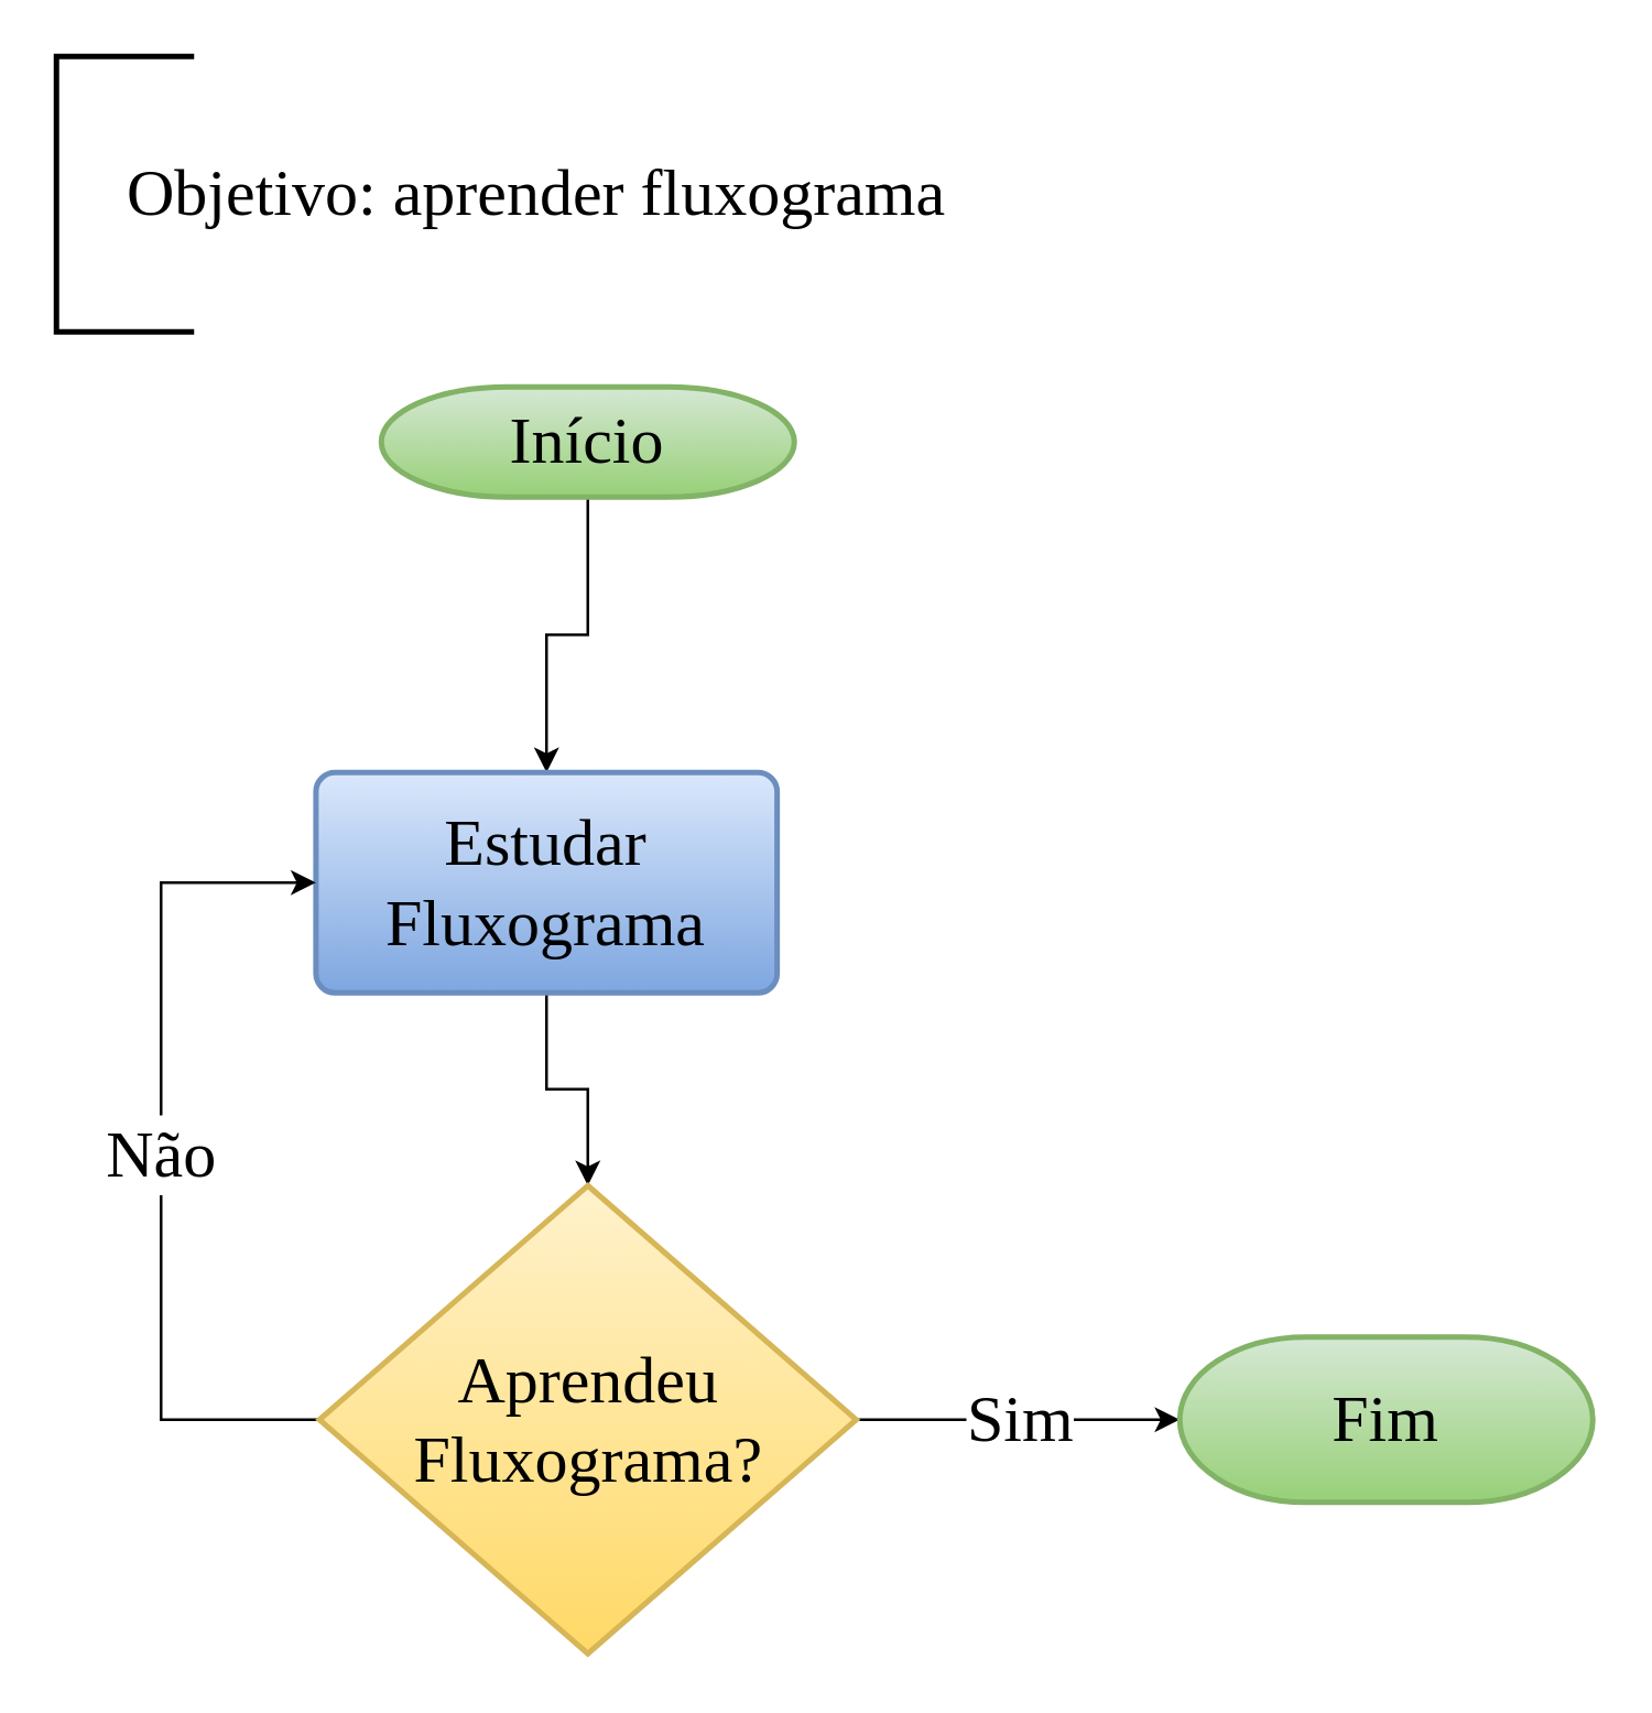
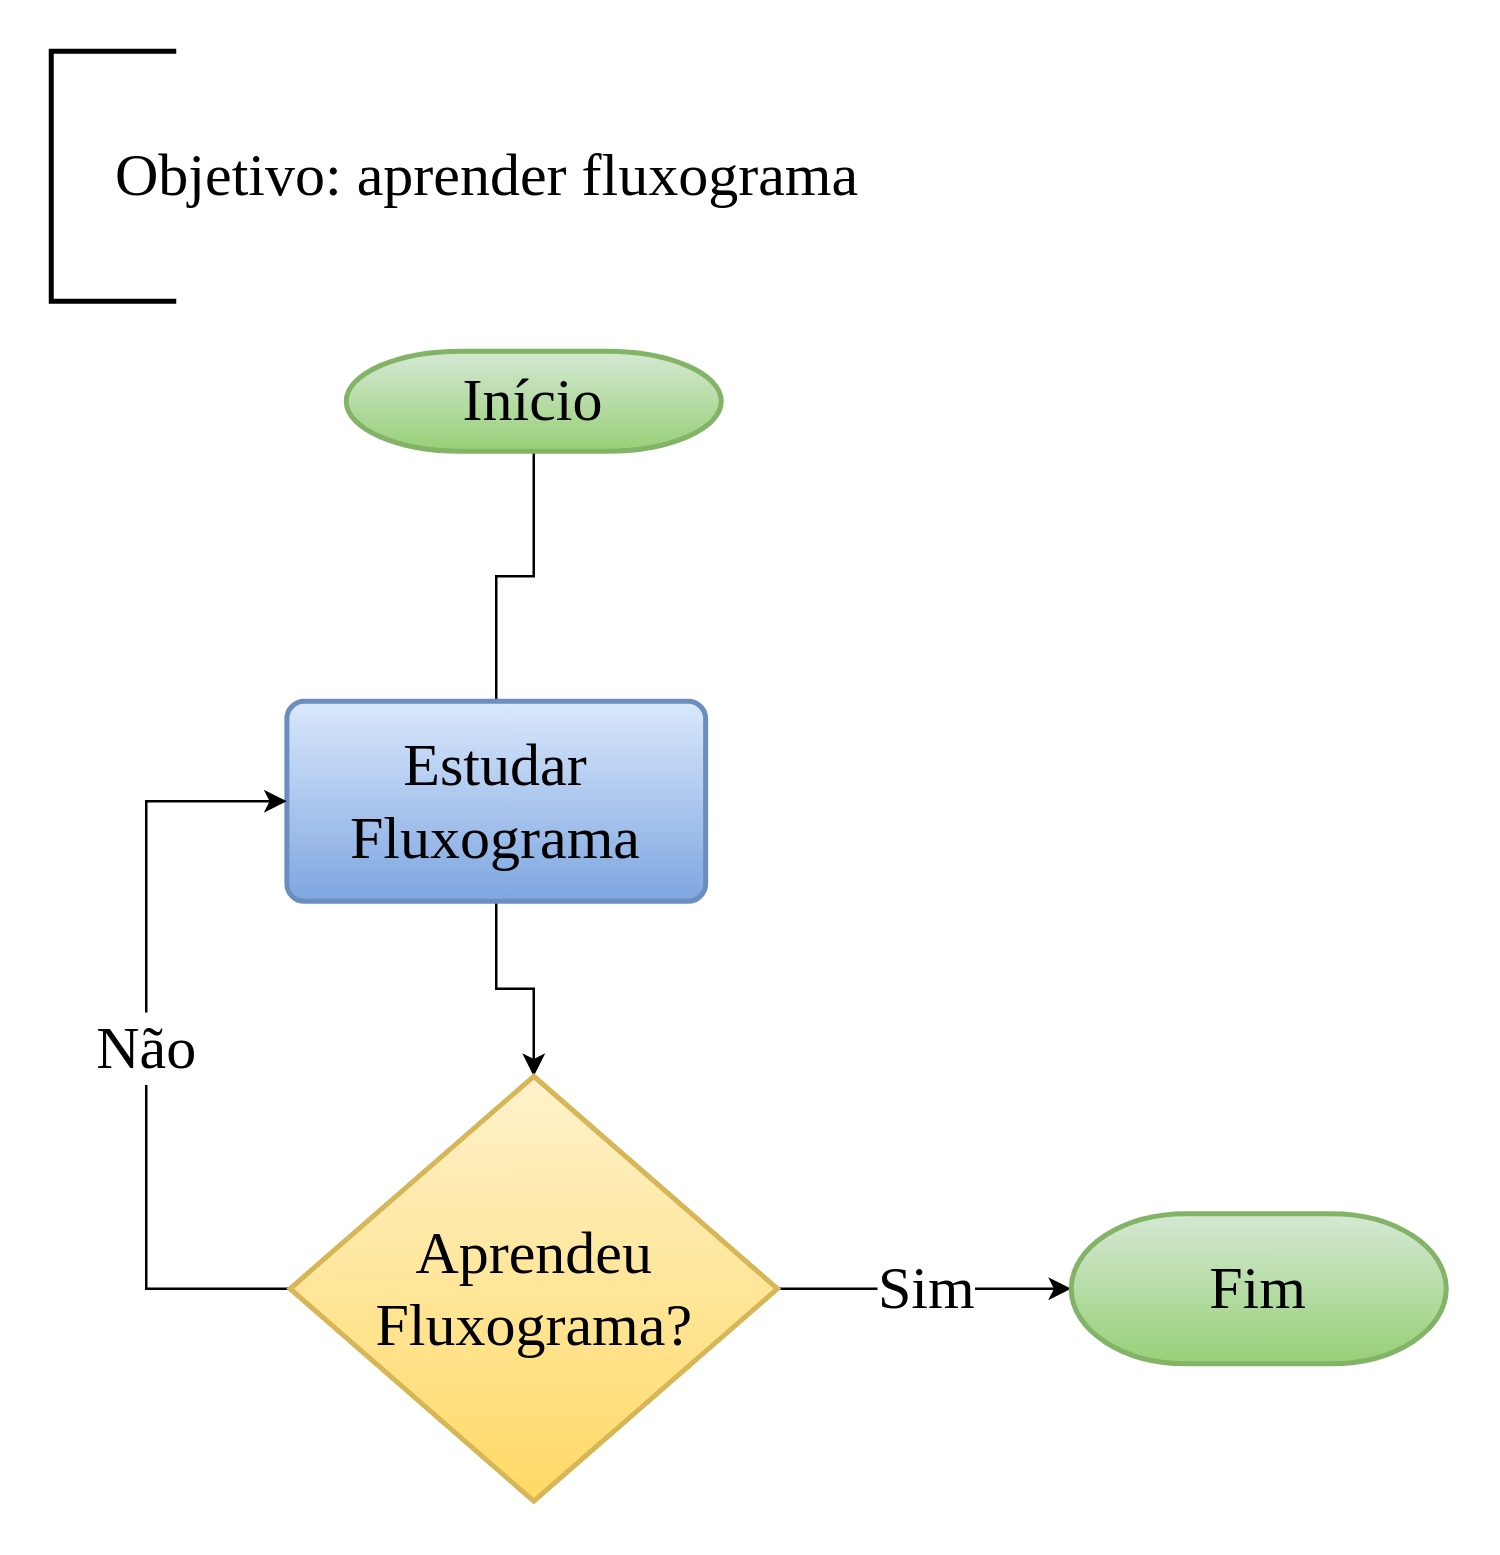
  <mxCell id="0" />
  <mxCell id="1" parent="0" />
- <mxCell id="2" style="edgeStyle=orthogonalEdgeStyle;rounded=0;orthogonalLoop=1;jettySize=auto;html=1;exitX=0.5;exitY=1;exitDx=0;exitDy=0;exitPerimeter=0;entryX=0.5;entryY=0;entryDx=0;entryDy=0;fontFamily=Times New Roman;fontSize=24;fontColor=#000000;" edge="1" parent="1" source="3" target="5"><mxGeometry relative="1" as="geometry" /></mxCell>
+ <mxCell id="2" style="edgeStyle=orthogonalEdgeStyle;rounded=0;orthogonalLoop=1;jettySize=auto;html=1;exitX=0.5;exitY=1;exitDx=0;exitDy=0;exitPerimeter=0;entryX=0.5;entryY=0;entryDx=0;entryDy=0;fontFamily=Times New Roman;fontSize=24;fontColor=#000000;endArrow=none;" edge="1" parent="1" source="3" target="5"><mxGeometry relative="1" as="geometry" /></mxCell>
  <mxCell id="3" value="&lt;span style=&quot;font-size: 24px;&quot;&gt;Início&lt;/span&gt;" style="strokeWidth=2;html=1;shape=mxgraph.flowchart.terminator;whiteSpace=wrap;strokeColor=#82b366;shadow=0;sketch=0;fontFamily=Times New Roman;fontSize=24;fillColor=#d5e8d4;gradientColor=#97d077;fontStyle=0" vertex="1" parent="1"><mxGeometry x="138" y="140" width="150" height="40" as="geometry" /></mxCell>
  <mxCell id="4" style="edgeStyle=orthogonalEdgeStyle;rounded=0;orthogonalLoop=1;jettySize=auto;html=1;exitX=0.5;exitY=1;exitDx=0;exitDy=0;entryX=0.5;entryY=0;entryDx=0;entryDy=0;entryPerimeter=0;fontFamily=Times New Roman;fontSize=24;fontColor=#000000;" edge="1" parent="1" source="5" target="8"><mxGeometry relative="1" as="geometry" /></mxCell>
  <mxCell id="5" value="Estudar Fluxograma" style="rounded=1;whiteSpace=wrap;html=1;absoluteArcSize=1;arcSize=14;strokeWidth=2;shadow=0;sketch=0;fillColor=#dae8fc;fontFamily=Times New Roman;fontSize=24;strokeColor=#6c8ebf;gradientColor=#7ea6e0;fontStyle=0" vertex="1" parent="1"><mxGeometry x="114.25" y="280" width="167.5" height="80" as="geometry" /></mxCell>
  <mxCell id="6" value="Sim" style="edgeStyle=orthogonalEdgeStyle;rounded=0;orthogonalLoop=1;jettySize=auto;html=1;exitX=1;exitY=0.5;exitDx=0;exitDy=0;exitPerimeter=0;fontFamily=Times New Roman;fontSize=24;fontColor=#000000;" edge="1" parent="1" source="8" target="9"><mxGeometry relative="1" as="geometry" /></mxCell>
  <mxCell id="7" value="Não" style="edgeStyle=orthogonalEdgeStyle;rounded=0;orthogonalLoop=1;jettySize=auto;html=1;exitX=0;exitY=0.5;exitDx=0;exitDy=0;exitPerimeter=0;entryX=0;entryY=0.5;entryDx=0;entryDy=0;fontFamily=Times New Roman;fontSize=24;fontColor=#000000;" edge="1" parent="1" source="8" target="5"><mxGeometry relative="1" as="geometry"><Array as="points"><mxPoint x="58" y="515" /><mxPoint x="58" y="320" /></Array></mxGeometry></mxCell>
  <mxCell id="8" value="Aprendeu Fluxograma?" style="strokeWidth=2;html=1;shape=mxgraph.flowchart.decision;whiteSpace=wrap;shadow=0;sketch=0;fillColor=#fff2cc;fontFamily=Times New Roman;fontSize=24;gradientColor=#ffd966;strokeColor=#d6b656;" vertex="1" parent="1"><mxGeometry x="115.5" y="430" width="195" height="170" as="geometry" /></mxCell>
  <mxCell id="9" value="&lt;span style=&quot;font-size: 24px&quot;&gt;Fim&lt;br&gt;&lt;/span&gt;" style="strokeWidth=2;html=1;shape=mxgraph.flowchart.terminator;whiteSpace=wrap;strokeColor=#82b366;shadow=0;sketch=0;fontFamily=Times New Roman;fontSize=24;fillColor=#d5e8d4;gradientColor=#97d077;fontStyle=0" vertex="1" parent="1"><mxGeometry x="428" y="485" width="150" height="60" as="geometry" /></mxCell>
  <mxCell id="10" value="&amp;nbsp; &amp;nbsp; Objetivo:&amp;nbsp;aprender fluxograma" style="strokeWidth=2;html=1;shape=mxgraph.flowchart.annotation_1;align=left;pointerEvents=1;shadow=0;sketch=0;fillColor=#0066CC;fontFamily=Times New Roman;fontSize=24;fontColor=#000000;" vertex="1" parent="1"><mxGeometry x="20" y="20" width="50" height="100" as="geometry" /></mxCell>
